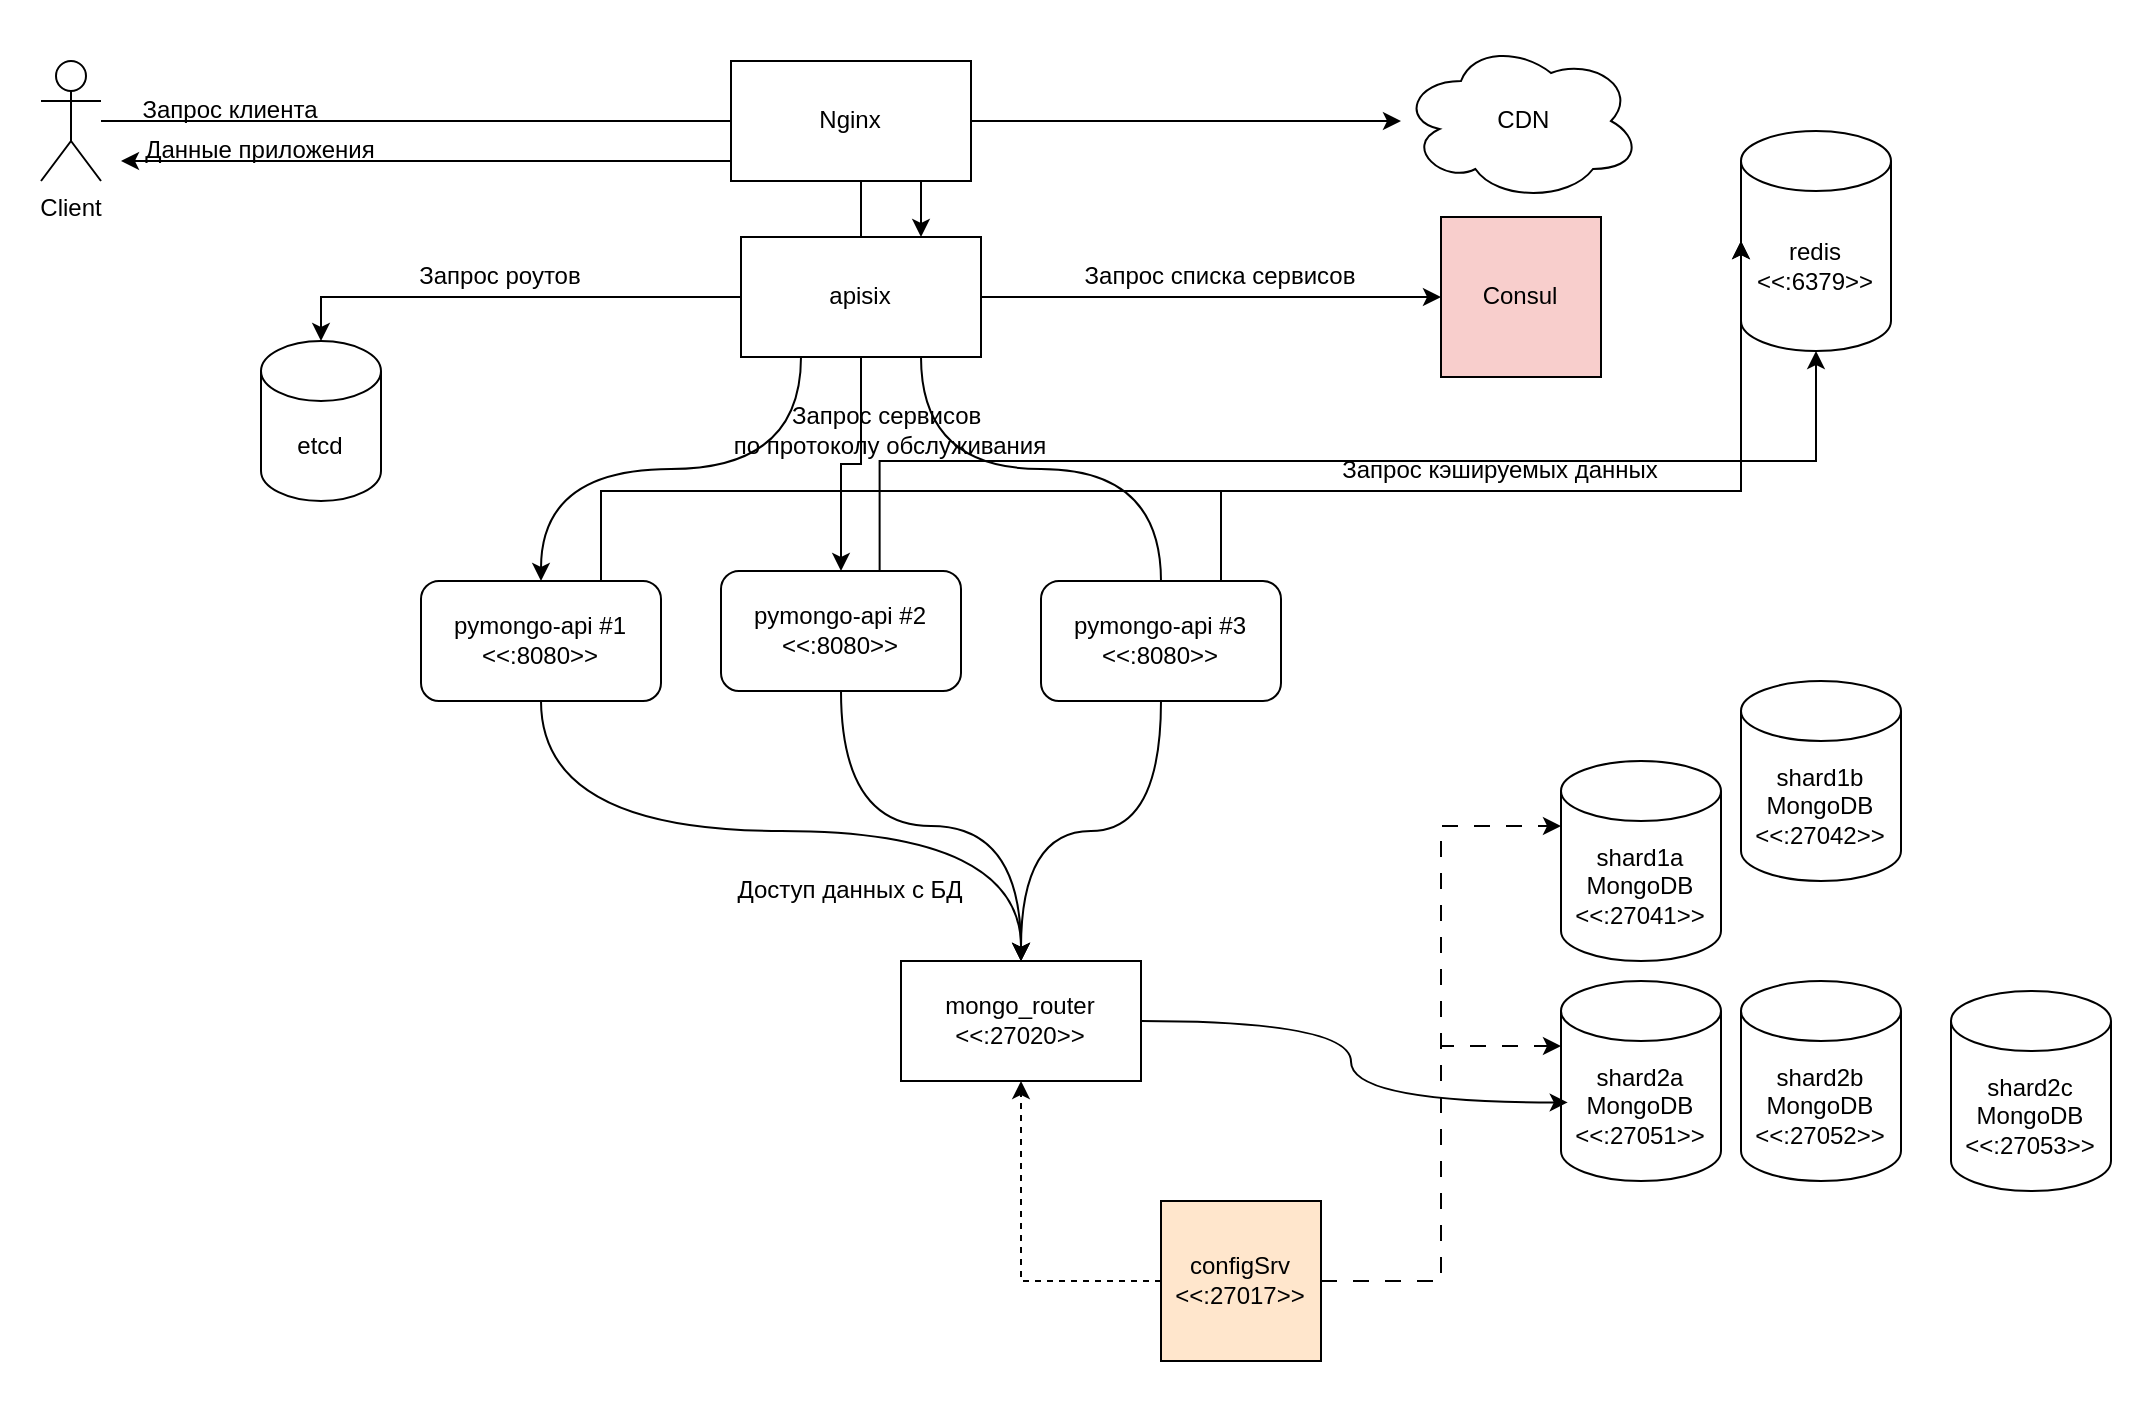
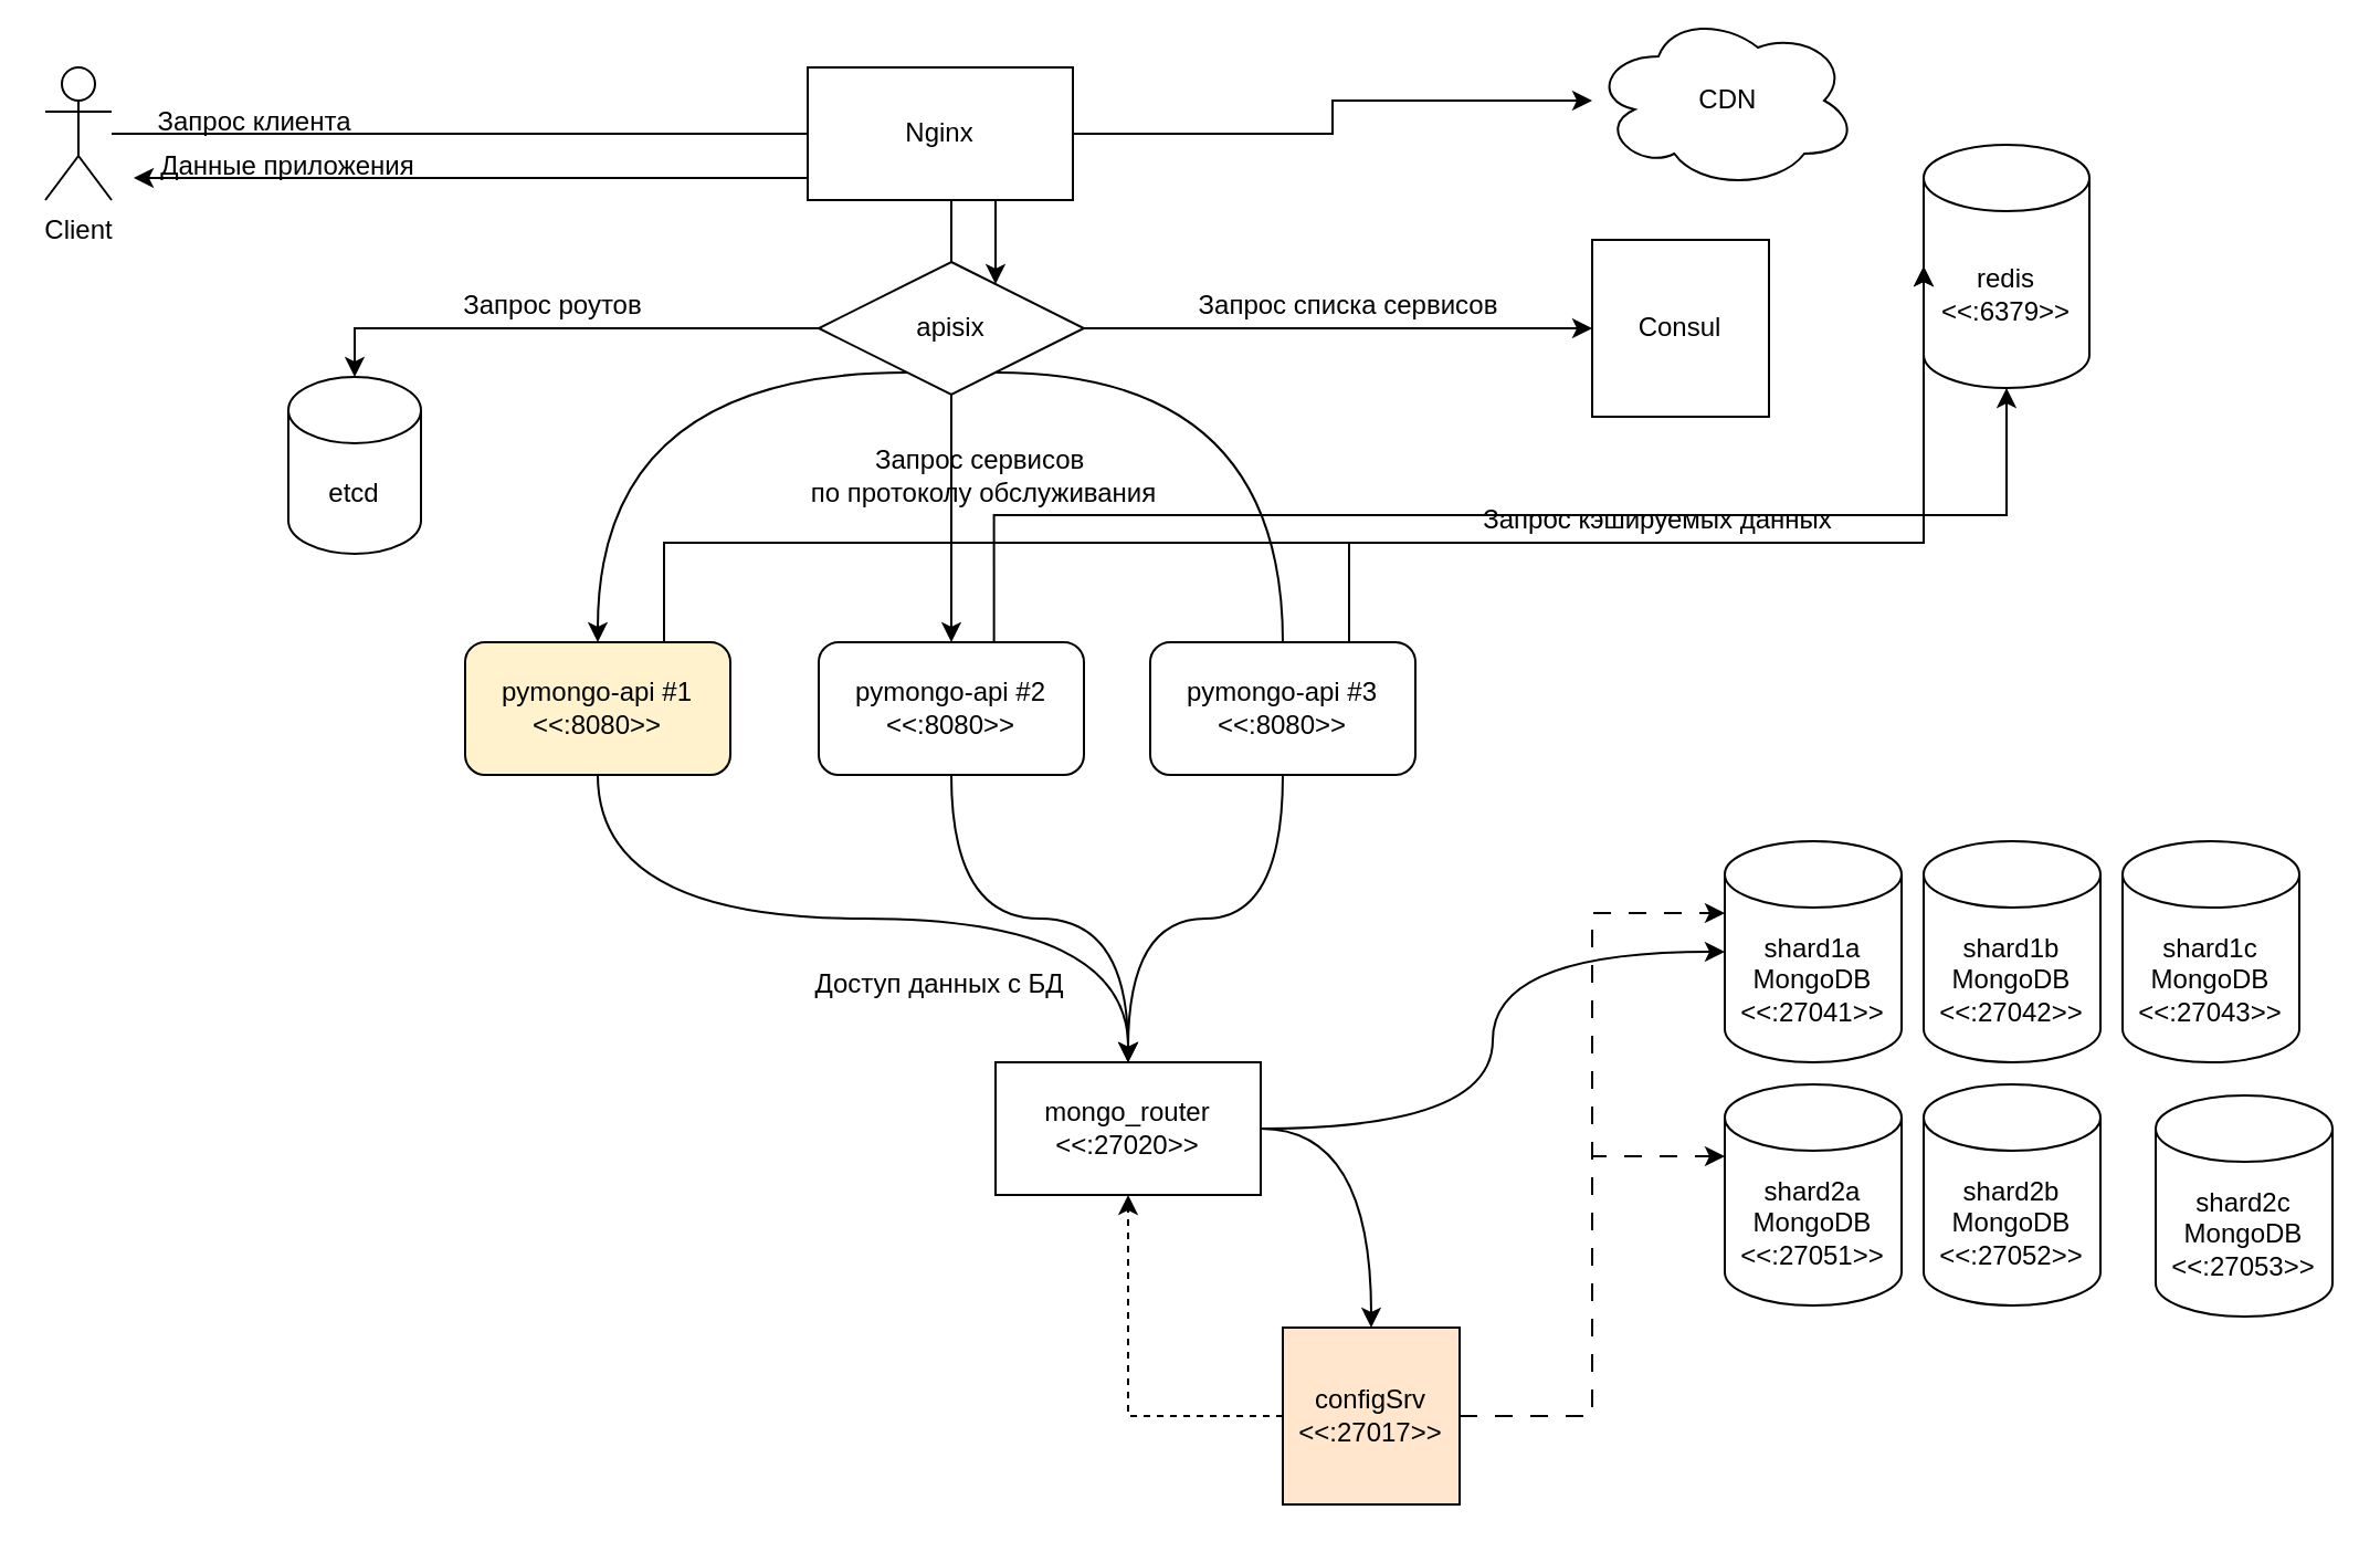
  <mxCell id="0" />
  <mxCell id="1" parent="0" />
  <mxCell id="2" value="&lt;div&gt;shard2a&lt;/div&gt;MongoDB&lt;div&gt;&amp;lt;&amp;lt;:27051&amp;gt;&amp;gt;&lt;/div&gt;" style="shape=cylinder3;whiteSpace=wrap;html=1;boundedLbl=1;backgroundOutline=1;size=15;strokeColor=#000000;" parent="1" vertex="1"><mxGeometry x="780" y="490" width="80" height="100" as="geometry" /></mxCell>
  <mxCell id="3" style="edgeStyle=orthogonalEdgeStyle;rounded=0;orthogonalLoop=1;jettySize=auto;html=1;entryX=0.5;entryY=0;entryDx=0;entryDy=0;curved=1;" parent="1" source="5" target="7" edge="1"><mxGeometry relative="1" as="geometry" /></mxCell>
  <mxCell id="4" style="edgeStyle=orthogonalEdgeStyle;rounded=0;orthogonalLoop=1;jettySize=auto;html=1;exitX=0.661;exitY=0.017;exitDx=0;exitDy=0;exitPerimeter=0;" parent="1" source="20" target="18" edge="1"><mxGeometry relative="1" as="geometry" /></mxCell>
  <mxCell id="5" value="pymongo-api #3&lt;div&gt;&amp;lt;&amp;lt;:8080&amp;gt;&amp;gt;&lt;/div&gt;" style="rounded=1;whiteSpace=wrap;html=1;" parent="1" vertex="1"><mxGeometry x="520" y="290" width="120" height="60" as="geometry" /></mxCell>
+ <mxCell id="6" style="edgeStyle=orthogonalEdgeStyle;rounded=0;orthogonalLoop=1;jettySize=auto;html=1;curved=1;strokeColor=#000000;" parent="1" source="7" target="8" edge="1"><mxGeometry relative="1" as="geometry" /></mxCell>
  <mxCell id="7" value="mongo_router&lt;div&gt;&amp;lt;&amp;lt;:27020&amp;gt;&amp;gt;&lt;/div&gt;" style="rounded=0;whiteSpace=wrap;html=1;strokeColor=#000000;" parent="1" vertex="1"><mxGeometry x="450" y="480" width="120" height="60" as="geometry" /></mxCell>
  <mxCell id="8" value="&lt;div&gt;shard1a&lt;/div&gt;MongoDB&lt;div&gt;&amp;lt;&amp;lt;:27041&amp;gt;&amp;gt;&lt;/div&gt;" style="shape=cylinder3;whiteSpace=wrap;html=1;boundedLbl=1;backgroundOutline=1;size=15;strokeColor=#000000;" parent="1" vertex="1"><mxGeometry x="780" y="380" width="80" height="100" as="geometry" /></mxCell>
- <mxCell id="9" style="edgeStyle=orthogonalEdgeStyle;rounded=0;orthogonalLoop=1;jettySize=auto;html=1;exitX=1;exitY=0.5;exitDx=0;exitDy=0;entryX=0.042;entryY=0.607;entryDx=0;entryDy=0;entryPerimeter=0;curved=1;strokeColor=#000000;" parent="1" source="7" target="2" edge="1"><mxGeometry relative="1" as="geometry" /></mxCell>
+ <mxCell id="9" style="edgeStyle=orthogonalEdgeStyle;rounded=0;orthogonalLoop=1;jettySize=auto;html=1;exitX=1;exitY=0.5;exitDx=0;exitDy=0;curved=1;strokeColor=#000000;" parent="1" source="7" target="11" edge="1"><mxGeometry relative="1" as="geometry" /></mxCell>
  <mxCell id="10" style="edgeStyle=orthogonalEdgeStyle;rounded=0;orthogonalLoop=1;jettySize=auto;html=1;strokeColor=#000000;dashed=1;" parent="1" source="11" edge="1"><mxGeometry relative="1" as="geometry"><mxPoint x="510" y="540" as="targetPoint" /><Array as="points"><mxPoint x="510" y="640" /></Array></mxGeometry></mxCell>
  <mxCell id="11" value="configSrv&lt;div&gt;&amp;lt;&amp;lt;:27017&amp;gt;&amp;gt;&lt;/div&gt;" style="whiteSpace=wrap;html=1;aspect=fixed;strokeColor=#000000;fillColor=#ffe6cc;" parent="1" vertex="1"><mxGeometry x="580" y="600" width="80" height="80" as="geometry" /></mxCell>
  <mxCell id="12" style="edgeStyle=orthogonalEdgeStyle;rounded=0;orthogonalLoop=1;jettySize=auto;html=1;entryX=0;entryY=0;entryDx=0;entryDy=32.5;entryPerimeter=0;strokeColor=#000000;dashed=1;dashPattern=8 8;" parent="1" source="11" target="8" edge="1"><mxGeometry relative="1" as="geometry" /></mxCell>
  <mxCell id="13" style="edgeStyle=orthogonalEdgeStyle;rounded=0;orthogonalLoop=1;jettySize=auto;html=1;entryX=0;entryY=0;entryDx=0;entryDy=32.5;entryPerimeter=0;strokeColor=#000000;dashed=1;dashPattern=8 8;" parent="1" source="11" target="2" edge="1"><mxGeometry relative="1" as="geometry" /></mxCell>
- <mxCell id="14" value="&lt;div&gt;shard1b&lt;/div&gt;MongoDB&lt;div&gt;&amp;lt;&amp;lt;:27042&amp;gt;&amp;gt;&lt;/div&gt;" style="shape=cylinder3;whiteSpace=wrap;html=1;boundedLbl=1;backgroundOutline=1;size=15;strokeColor=#000000;" parent="1" vertex="1"><mxGeometry x="870" y="340" width="80" height="100" as="geometry" /></mxCell>
+ <mxCell id="14" value="&lt;div&gt;shard1b&lt;/div&gt;MongoDB&lt;div&gt;&amp;lt;&amp;lt;:27042&amp;gt;&amp;gt;&lt;/div&gt;" style="shape=cylinder3;whiteSpace=wrap;html=1;boundedLbl=1;backgroundOutline=1;size=15;strokeColor=#000000;" parent="1" vertex="1"><mxGeometry x="870" y="380" width="80" height="100" as="geometry" /></mxCell>
+ <mxCell id="15" value="&lt;div&gt;shard1c&lt;/div&gt;MongoDB&lt;div&gt;&amp;lt;&amp;lt;:27043&amp;gt;&amp;gt;&lt;/div&gt;" style="shape=cylinder3;whiteSpace=wrap;html=1;boundedLbl=1;backgroundOutline=1;size=15;strokeColor=#000000;" parent="1" vertex="1"><mxGeometry x="960" y="380" width="80" height="100" as="geometry" /></mxCell>
  <mxCell id="16" value="&lt;div&gt;shard2b&lt;/div&gt;MongoDB&lt;div&gt;&amp;lt;&amp;lt;:27052&amp;gt;&amp;gt;&lt;/div&gt;" style="shape=cylinder3;whiteSpace=wrap;html=1;boundedLbl=1;backgroundOutline=1;size=15;strokeColor=#000000;" parent="1" vertex="1"><mxGeometry x="870" y="490" width="80" height="100" as="geometry" /></mxCell>
  <mxCell id="17" value="&lt;div&gt;shard2c&lt;/div&gt;MongoDB&lt;div&gt;&amp;lt;&amp;lt;:27053&amp;gt;&amp;gt;&lt;/div&gt;" style="shape=cylinder3;whiteSpace=wrap;html=1;boundedLbl=1;backgroundOutline=1;size=15;strokeColor=#000000;" parent="1" vertex="1"><mxGeometry x="975" y="495" width="80" height="100" as="geometry" /></mxCell>
  <mxCell id="18" value="redis&lt;div&gt;&amp;lt;&amp;lt;:6379&amp;gt;&amp;gt;&lt;/div&gt;" style="shape=cylinder3;whiteSpace=wrap;html=1;boundedLbl=1;backgroundOutline=1;size=15;strokeColor=#000000;" parent="1" vertex="1"><mxGeometry x="870" y="65" width="75" height="110" as="geometry" /></mxCell>
  <mxCell id="19" style="edgeStyle=orthogonalEdgeStyle;rounded=0;orthogonalLoop=1;jettySize=auto;html=1;curved=1;entryX=0.5;entryY=0;entryDx=0;entryDy=0;" parent="1" source="20" target="7" edge="1"><mxGeometry relative="1" as="geometry"><mxPoint x="450" y="510" as="targetPoint" /></mxGeometry></mxCell>
- <mxCell id="20" value="pymongo-api #2&lt;div&gt;&amp;lt;&amp;lt;:8080&amp;gt;&amp;gt;&lt;/div&gt;" style="rounded=1;whiteSpace=wrap;html=1;" parent="1" vertex="1"><mxGeometry x="360" y="285" width="120" height="60" as="geometry" /></mxCell>
+ <mxCell id="20" value="pymongo-api #2&lt;div&gt;&amp;lt;&amp;lt;:8080&amp;gt;&amp;gt;&lt;/div&gt;" style="rounded=1;whiteSpace=wrap;html=1;" parent="1" vertex="1"><mxGeometry x="370" y="290" width="120" height="60" as="geometry" /></mxCell>
  <mxCell id="21" style="edgeStyle=orthogonalEdgeStyle;rounded=0;orthogonalLoop=1;jettySize=auto;html=1;curved=1;exitX=0.5;exitY=1;exitDx=0;exitDy=0;" parent="1" source="22" edge="1"><mxGeometry relative="1" as="geometry"><mxPoint x="510" y="480" as="targetPoint" /></mxGeometry></mxCell>
- <mxCell id="22" value="pymongo-api #1&lt;div&gt;&amp;lt;&amp;lt;:8080&amp;gt;&amp;gt;&lt;/div&gt;" style="rounded=1;whiteSpace=wrap;html=1;" parent="1" vertex="1"><mxGeometry x="210" y="290" width="120" height="60" as="geometry" /></mxCell>
+ <mxCell id="22" value="pymongo-api #1&lt;div&gt;&amp;lt;&amp;lt;:8080&amp;gt;&amp;gt;&lt;/div&gt;" style="rounded=1;whiteSpace=wrap;html=1;fillColor=#fff2cc;" parent="1" vertex="1"><mxGeometry x="210" y="290" width="120" height="60" as="geometry" /></mxCell>
  <mxCell id="23" style="edgeStyle=orthogonalEdgeStyle;rounded=0;orthogonalLoop=1;jettySize=auto;html=1;entryX=0;entryY=0.5;entryDx=0;entryDy=0;entryPerimeter=0;" parent="1" source="22" target="18" edge="1"><mxGeometry relative="1" as="geometry"><Array as="points"><mxPoint x="300" y="245" /></Array></mxGeometry></mxCell>
  <mxCell id="24" style="edgeStyle=orthogonalEdgeStyle;rounded=0;orthogonalLoop=1;jettySize=auto;html=1;entryX=0;entryY=0.5;entryDx=0;entryDy=0;entryPerimeter=0;" parent="1" source="5" target="18" edge="1"><mxGeometry relative="1" as="geometry"><Array as="points"><mxPoint x="610" y="245" /></Array></mxGeometry></mxCell>
  <mxCell id="25" style="edgeStyle=orthogonalEdgeStyle;rounded=0;orthogonalLoop=1;jettySize=auto;html=1;curved=1;exitX=0.25;exitY=1;exitDx=0;exitDy=0;" parent="1" source="35" target="22" edge="1"><mxGeometry relative="1" as="geometry" /></mxCell>
  <mxCell id="26" style="edgeStyle=orthogonalEdgeStyle;rounded=0;orthogonalLoop=1;jettySize=auto;html=1;exitX=0.5;exitY=1;exitDx=0;exitDy=0;" parent="1" source="35" target="20" edge="1"><mxGeometry relative="1" as="geometry" /></mxCell>
  <mxCell id="27" style="edgeStyle=orthogonalEdgeStyle;rounded=0;orthogonalLoop=1;jettySize=auto;html=1;curved=1;exitX=0.75;exitY=1;exitDx=0;exitDy=0;endArrow=none;" parent="1" source="35" target="5" edge="1"><mxGeometry relative="1" as="geometry" /></mxCell>
- <mxCell id="28" value="Consul" style="whiteSpace=wrap;html=1;aspect=fixed;fillColor=#f8cecc;" parent="1" vertex="1"><mxGeometry x="720" y="108" width="80" height="80" as="geometry" /></mxCell>
+ <mxCell id="28" value="Consul" style="whiteSpace=wrap;html=1;aspect=fixed;" parent="1" vertex="1"><mxGeometry x="720" y="108" width="80" height="80" as="geometry" /></mxCell>
  <mxCell id="29" value="Запрос кэшируемых данных" style="text;html=1;align=center;verticalAlign=middle;whiteSpace=wrap;rounded=0;" parent="1" vertex="1"><mxGeometry x="660" y="220" width="180" height="30" as="geometry" /></mxCell>
  <mxCell id="30" value="Запрос сервисов&amp;nbsp;&lt;div&gt;по протоколу обслуживания&lt;/div&gt;" style="text;html=1;align=center;verticalAlign=middle;whiteSpace=wrap;rounded=0;" parent="1" vertex="1"><mxGeometry x="330" y="200" width="230" height="30" as="geometry" /></mxCell>
  <mxCell id="31" value="Доступ данных с БД" style="text;html=1;align=center;verticalAlign=middle;whiteSpace=wrap;rounded=0;" parent="1" vertex="1"><mxGeometry x="360" y="430" width="130" height="30" as="geometry" /></mxCell>
  <mxCell id="32" value="etcd" style="shape=cylinder3;whiteSpace=wrap;html=1;boundedLbl=1;backgroundOutline=1;size=15;" parent="1" vertex="1"><mxGeometry x="130" y="170" width="60" height="80" as="geometry" /></mxCell>
  <mxCell id="33" style="edgeStyle=orthogonalEdgeStyle;rounded=0;orthogonalLoop=1;jettySize=auto;html=1;" parent="1" source="35" edge="1"><mxGeometry relative="1" as="geometry"><mxPoint x="60" y="80" as="targetPoint" /><Array as="points"><mxPoint x="180" y="80" /><mxPoint x="60" y="80" /></Array></mxGeometry></mxCell>
  <mxCell id="34" style="edgeStyle=orthogonalEdgeStyle;rounded=0;orthogonalLoop=1;jettySize=auto;html=1;entryX=0;entryY=0.5;entryDx=0;entryDy=0;" parent="1" source="35" target="28" edge="1"><mxGeometry relative="1" as="geometry" /></mxCell>
- <mxCell id="35" value="apisix" style="rounded=0;whiteSpace=wrap;html=1;" parent="1" vertex="1"><mxGeometry x="370" y="118" width="120" height="60" as="geometry" /></mxCell>
+ <mxCell id="35" value="apisix" style="rhombus;whiteSpace=wrap;html=1;" parent="1" vertex="1"><mxGeometry x="370" y="118" width="120" height="60" as="geometry" /></mxCell>
  <mxCell id="36" style="edgeStyle=orthogonalEdgeStyle;rounded=0;orthogonalLoop=1;jettySize=auto;html=1;entryX=0.75;entryY=0;entryDx=0;entryDy=0;" parent="1" source="37" target="35" edge="1"><mxGeometry relative="1" as="geometry" /></mxCell>
  <mxCell id="37" value="Client" style="shape=umlActor;verticalLabelPosition=bottom;verticalAlign=top;html=1;outlineConnect=0;" parent="1" vertex="1"><mxGeometry x="20" y="30" width="30" height="60" as="geometry" /></mxCell>
  <mxCell id="38" value="Запрос клиента" style="text;html=1;align=center;verticalAlign=middle;whiteSpace=wrap;rounded=0;" parent="1" vertex="1"><mxGeometry x="60" y="40" width="110" height="30" as="geometry" /></mxCell>
  <mxCell id="39" value="Данные приложения" style="text;html=1;align=center;verticalAlign=middle;whiteSpace=wrap;rounded=0;" parent="1" vertex="1"><mxGeometry x="70" y="60" width="120" height="30" as="geometry" /></mxCell>
  <mxCell id="40" value="Запрос списка сервисов" style="text;html=1;align=center;verticalAlign=middle;whiteSpace=wrap;rounded=0;" parent="1" vertex="1"><mxGeometry x="530" y="123" width="160" height="30" as="geometry" /></mxCell>
  <mxCell id="41" style="edgeStyle=orthogonalEdgeStyle;rounded=0;orthogonalLoop=1;jettySize=auto;html=1;entryX=0.5;entryY=0;entryDx=0;entryDy=0;entryPerimeter=0;exitX=0;exitY=0.5;exitDx=0;exitDy=0;" parent="1" source="35" target="32" edge="1"><mxGeometry relative="1" as="geometry" /></mxCell>
  <mxCell id="42" value="Запрос роутов" style="text;html=1;align=center;verticalAlign=middle;whiteSpace=wrap;rounded=0;" parent="1" vertex="1"><mxGeometry x="160" y="123" width="180" height="30" as="geometry" /></mxCell>
- <mxCell id="43" value="&amp;nbsp;CDN" style="ellipse;shape=cloud;whiteSpace=wrap;html=1;" vertex="1" parent="1"><mxGeometry x="700" y="20" width="120" height="80" as="geometry" /></mxCell>
+ <mxCell id="43" value="&amp;nbsp;CDN" style="ellipse;shape=cloud;whiteSpace=wrap;html=1;" vertex="1" parent="1"><mxGeometry x="720" y="5" width="120" height="80" as="geometry" /></mxCell>
  <mxCell id="44" style="edgeStyle=orthogonalEdgeStyle;rounded=0;orthogonalLoop=1;jettySize=auto;html=1;" edge="1" parent="1" source="45" target="43"><mxGeometry relative="1" as="geometry" /></mxCell>
  <mxCell id="45" value="Nginx" style="rounded=0;whiteSpace=wrap;html=1;" vertex="1" parent="1"><mxGeometry x="365" y="30" width="120" height="60" as="geometry" /></mxCell>
